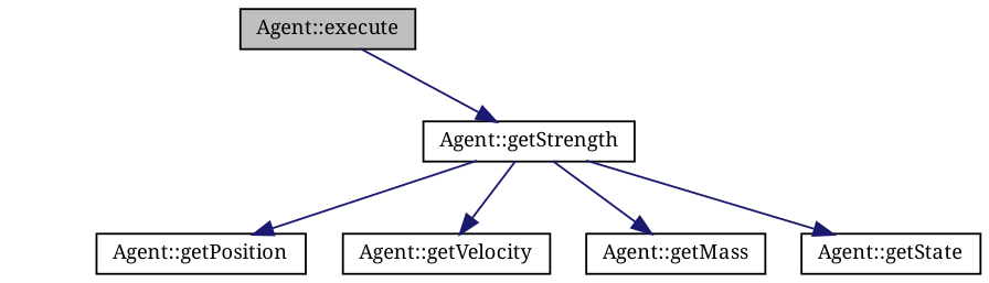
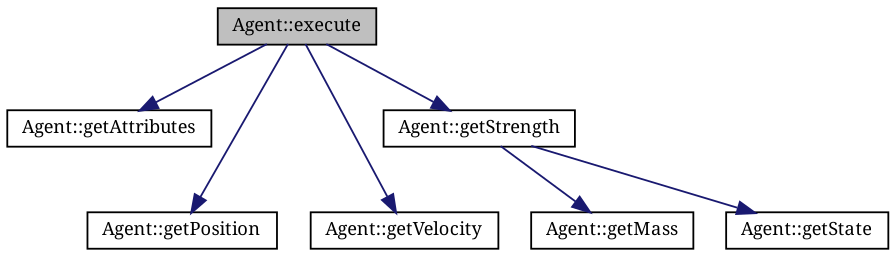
  digraph {
    fontname="Noto Serif"
    rankdir=TB
    node [color=black fillcolor=white fontname="Noto Serif" fontsize=10 shape=record style=filled]
    edge [color=midnightblue fontname="Noto Serif" fontsize=10 labelfontname=FreeSans labelfontsize=10 style=solid]
    n1 [fillcolor=grey75 fontcolor=black height=0.2 label="Agent::execute" width=0.4]
+   n2 [height=0.2 label="Agent::getAttributes" width=0.4]
    n3 [height=0.2 label="Agent::getPosition" width=0.4]
    n4 [height=0.2 label="Agent::getStrength" width=0.4]
    n5 [height=0.2 label="Agent::getVelocity" width=0.4]
    n6 [height=0.2 label="Agent::getMass" width=0.4]
    n7 [height=0.2 label="Agent::getState" width=0.4]
-   n4 -> n3
+   n1 -> n2
+   n1 -> n3
    n1 -> n4
-   n4 -> n5
+   n1 -> n5
    n4 -> n6
    n4 -> n7
  }
